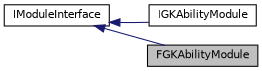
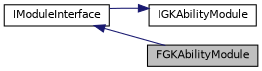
  digraph {
    rankdir=LR
    node [color=black fillcolor=white fontname=Helvetica fontsize=10 shape=record style=filled]
    edge [color=midnightblue dir=back fontname=Helvetica fontsize=10 labelfontname=Helvetica labelfontsize=10 style=solid]
    n1 [fillcolor=grey75 fontcolor=black height=0.2 label=FGKAbilityModule width=0.4]
    n2 [height=0.2 label=IGKAbilityModule width=0.4]
    n3 [height=0.2 label=IModuleInterface width=0.4]
    n3 -> n1
-   n3 -> n2
+   n2 -> n3
  }
